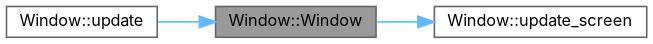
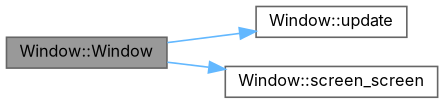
  digraph {
    fontname=Inter
    rankdir=LR
    node [color=grey40 fillcolor=white fontname=Inter fontsize=10 shape=box style=filled]
    edge [color=steelblue1 fontname=Inter fontsize=10 labelfontname=Helvetica labelfontsize=10 style=solid]
    n1 [color=gray40 fillcolor=grey60 fontcolor=black height=0.2 label="Window::Window" width=0.4]
    n2 [height=0.2 label="Window::update" width=0.4]
-   n3 [height=0.2 label="Window::update_screen" width=0.4]
-   n2 -> n1
+   n3 [height=0.2 label="Window::screen_screen" width=0.4]
+   n1 -> n2
    n1 -> n3
  }
